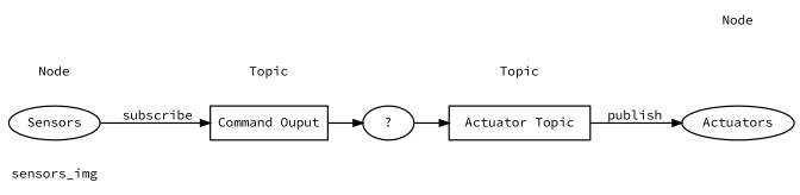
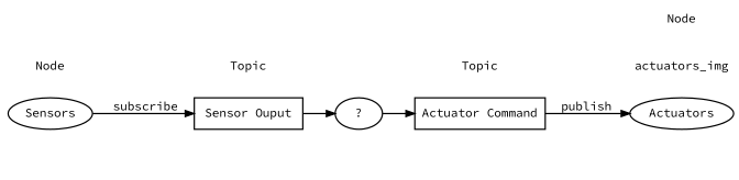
  digraph {
    fontname="Source Code Pro"
    rankdir=LR
    node [fillcolor=white fontname="Source Code Pro" penwidth=1.5 shape=plaintext style=filled]
    edge [fontname="Source Code Pro" penwidth=1.5]
-   sensors_img
    n2 [label=Sensors shape=ellipse]
    n3 [label="Node"]
+   actuators_img
    n5 [label=Actuators shape=ellipse]
    n6 [label="Node"]
-   n7 [label="Command Ouput" shape=box]
+   n7 [label="Sensor Ouput" shape=box]
    n8 [label=Topic]
-   n9 [label="Actuator Topic" shape=box]
+   n9 [label="Actuator Command" shape=box]
    n10 [label=Topic]
    n11 [label="?" shape=ellipse]
    subgraph sub_1 {
      rank=same
-     sensors_img
      n2
      n3
    }
    subgraph sub_2 {
      rank=same
+     actuators_img
      n5
      n6
    }
    subgraph sub_3 {
      rank=same
      n7
      n8
    }
    subgraph sub_4 {
      rank=same
      n9
      n10
    }
    n2 -> n7 [label=subscribe]
    n7 -> n11
    n9 -> n5 [label=publish]
    n11 -> n9
  }
